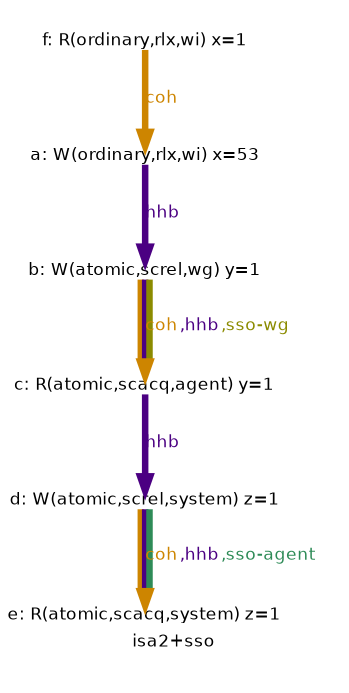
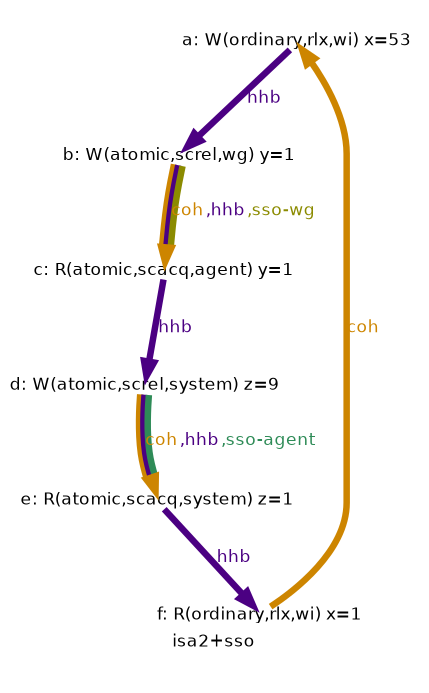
  digraph {
    fontname="DejaVu Sans"
    fontsize=8
    label="isa2+sso"
    splines=spline
    node [fixedsize=true fontname="DejaVu Sans" fontsize=8 shape=none]
    edge [arrowsize=0.666700 color=indigo fontname="DejaVu Sans" fontsize=8 penwidth=3.000000]
    n1 [height=0.111111 label="a: W(ordinary,rlx,wi) x=53" width=1.277778]
    n2 [height=0.111111 label="b: W(atomic,screl,wg) y=1" width=1.222222]
    n3 [height=0.111111 label="c: R(atomic,scacq,agent) y=1" width=1.388889]
-   n4 [height=0.111111 label="d: W(atomic,screl,system) z=1" width=1.444444]
+   n4 [height=0.111111 label="d: W(atomic,screl,system) z=9" width=1.444444]
    n5 [height=0.111111 label="e: R(atomic,scacq,system) z=1" width=1.444444]
    n6 [height=0.111111 label="f: R(ordinary,rlx,wi) x=1" width=1.222222]
    n1 -> n2 [label=<<font color="indigo">hhb</font>>]
    n2 -> n3 [color="orange3:indigo:yellow4" label=<<font color="orange3">coh</font><font color="indigo">,hhb</font><font color="yellow4">,sso-wg</font>>]
    n3 -> n4 [label=<<font color="indigo">hhb</font>>]
    n4 -> n5 [color="orange3:indigo:seagreen4" label=<<font color="orange3">coh</font><font color="indigo">,hhb</font><font color="seagreen4">,sso-agent</font>>]
+   n5 -> n6 [label=<<font color="indigo">hhb</font>>]
    n6 -> n1 [color=orange3 label=<<font color="orange3">coh</font>>]
  }
